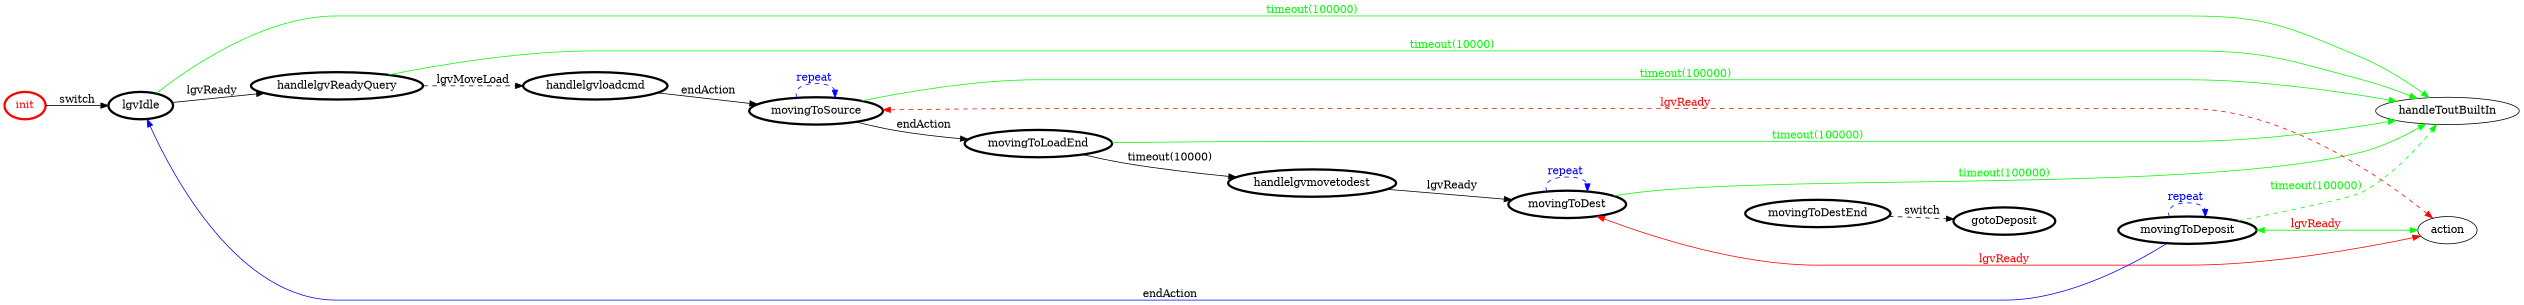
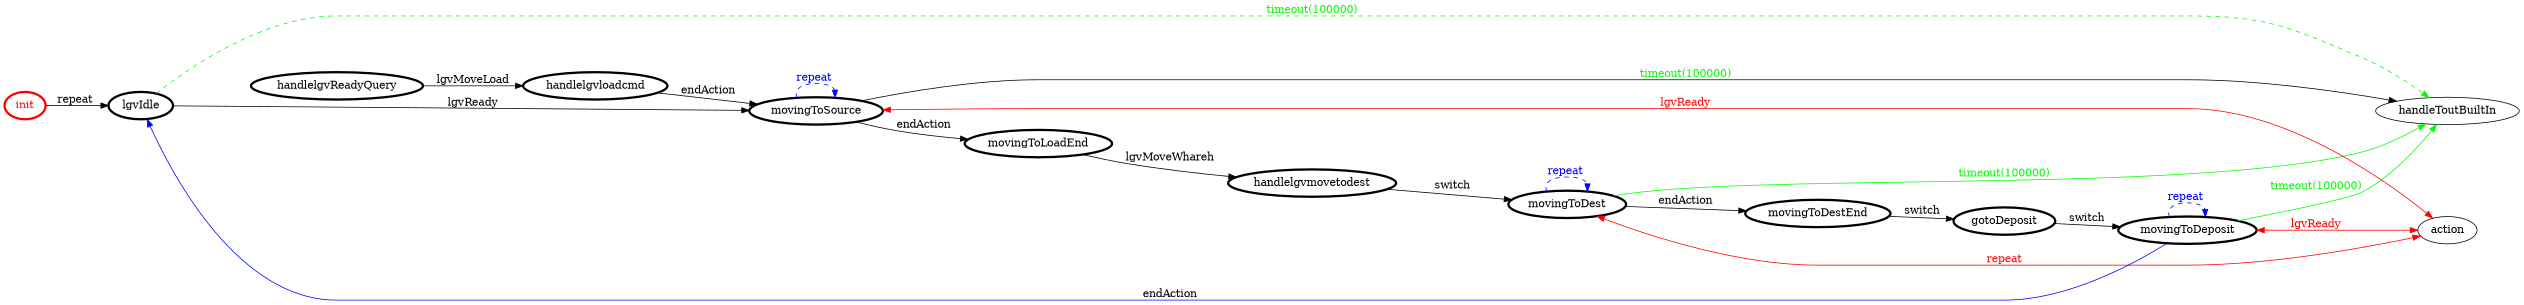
  digraph {
    rankdir=LR
    node [color=black fontcolor=black penwidth=3]
    edge [color=black fontcolor=black]
    init [color=red fontcolor=red]
    lgvIdle
    handleToutBuiltIn [color="" fontcolor="" penwidth=""]
    handlelgvReadyQuery
    handlelgvmovetodest
    movingToDest
    movingToDestEnd
    action [color="" fontcolor="" penwidth=""]
    gotoDeposit
    movingToSource
    movingToLoadEnd
    movingToDeposit
    handlelgvloadcmd
-   init -> lgvIdle [label=switch]
-   lgvIdle -> handleToutBuiltIn [color=green fontcolor=green label="timeout(100000)"]
-   lgvIdle -> handlelgvReadyQuery [label=lgvReady]
-   handlelgvReadyQuery -> handleToutBuiltIn [color=green fontcolor=green label="timeout(10000)"]
-   handlelgvReadyQuery -> handlelgvloadcmd [label=lgvMoveLoad style=dashed]
-   handlelgvmovetodest -> movingToDest [label=lgvReady]
+   init -> lgvIdle [label="repeat "]
+   lgvIdle -> handleToutBuiltIn [color=green fontcolor=green label="timeout(100000)" style=dashed]
+   lgvIdle -> movingToSource [label=lgvReady]
+   handlelgvReadyQuery -> handlelgvloadcmd [label=lgvMoveLoad]
+   handlelgvmovetodest -> movingToDest [label=switch]
    movingToDest -> handleToutBuiltIn [color=green fontcolor=green label="timeout(100000)"]
    movingToDest -> movingToDest [color=blue fontcolor=blue label="repeat " style=dashed]
-   movingToDest -> action [color=red dir=both fontcolor=red label=lgvReady]
-   movingToDestEnd -> gotoDeposit [label=switch style=dashed]
-   movingToSource -> handleToutBuiltIn [color=green fontcolor=green label="timeout(100000)"]
-   movingToSource -> action [color=red dir=both fontcolor=red label=lgvReady style=dashed]
+   movingToDest -> movingToDestEnd [label=endAction]
+   movingToDest -> action [color=red dir=both fontcolor=red label=repeat]
+   movingToDestEnd -> gotoDeposit [label=switch]
+   gotoDeposit -> movingToDeposit [label=switch]
+   movingToSource -> handleToutBuiltIn [fontcolor=green label="timeout(100000)"]
+   movingToSource -> action [color=red dir=both fontcolor=red label=lgvReady]
    movingToSource -> movingToSource [color=blue fontcolor=blue label="repeat " style=dashed]
    movingToSource -> movingToLoadEnd [label=endAction]
-   movingToLoadEnd -> handleToutBuiltIn [color=green fontcolor=green label="timeout(100000)"]
-   movingToLoadEnd -> handlelgvmovetodest [label="timeout(10000)"]
+   movingToLoadEnd -> handlelgvmovetodest [label=lgvMoveWhareh]
    movingToDeposit -> lgvIdle [color=blue label=endAction]
-   movingToDeposit -> handleToutBuiltIn [color=green fontcolor=green label="timeout(100000)" style=dashed]
-   movingToDeposit -> action [color=green dir=both fontcolor=red label=lgvReady]
+   movingToDeposit -> handleToutBuiltIn [color=green fontcolor=green label="timeout(100000)"]
+   movingToDeposit -> action [color=red dir=both fontcolor=red label=lgvReady]
    movingToDeposit -> movingToDeposit [color=blue fontcolor=blue label="repeat " style=dashed]
    handlelgvloadcmd -> movingToSource [label=endAction]
  }
